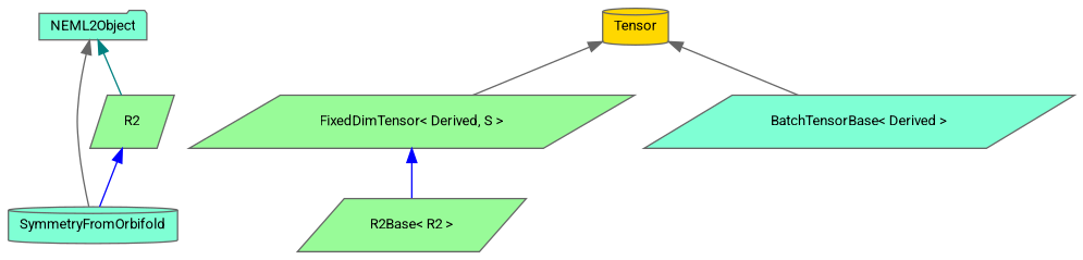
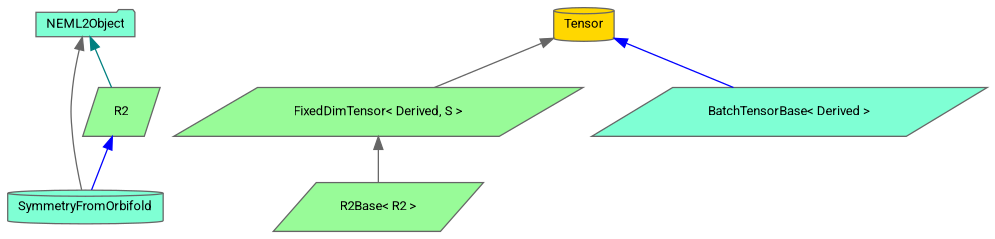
  digraph {
    fontname=Roboto
    node [color=gray40 fillcolor=aquamarine fontname=Roboto fontsize=10 shape=parallelogram style=filled]
    edge [color=blue dir=back fontname=Roboto fontsize=10 labelfontname=Helvetica labelfontsize=10 style=solid]
    n1 [fontcolor=black height=0.2 label=SymmetryFromOrbifold shape=cylinder width=0.4]
    n2 [fillcolor=palegreen height=0.2 label=R2 width=0.4]
    n3 [fillcolor=palegreen height=0.2 label="R2Base\< R2 \>" width=0.4]
    n4 [fillcolor=palegreen height=0.2 label="FixedDimTensor\< Derived, S \>" width=0.4]
    n5 [height=0.2 label="BatchTensorBase\< Derived \>" width=0.4]
    n6 [fillcolor=gold height=0.2 label=Tensor shape=cylinder width=0.4]
    n7 [height=0.2 label=NEML2Object shape=folder width=0.4]
    n2 -> n1
-   n4 -> n3
+   n4 -> n3 [color=gray40]
    n6 -> n4 [color=gray40]
-   n6 -> n5 [color=gray40]
+   n6 -> n5
    n7 -> n1 [color=gray40]
    n7 -> n2 [color=teal]
  }
